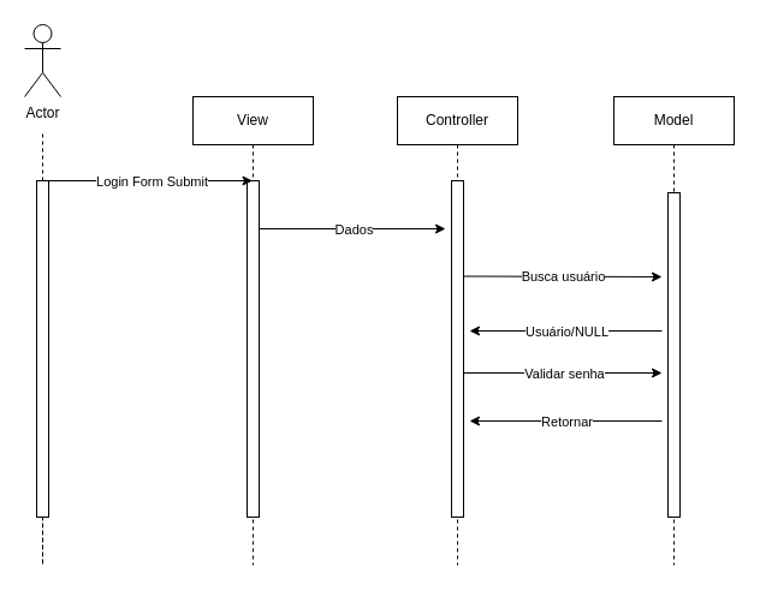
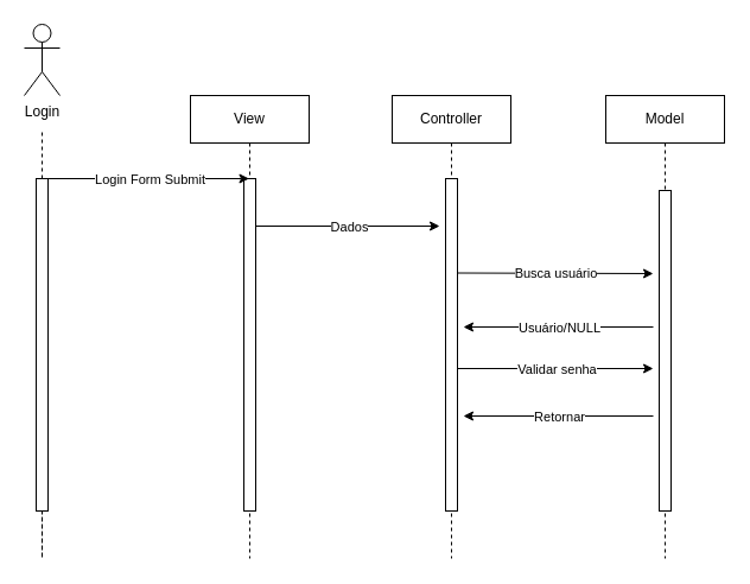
  <mxCell id="0" />
  <mxCell id="1" parent="0" />
  <mxCell id="2" value="Controller" style="shape=umlLifeline;perimeter=lifelinePerimeter;whiteSpace=wrap;html=1;container=0;dropTarget=0;collapsible=0;recursiveResize=0;outlineConnect=0;portConstraint=eastwest;newEdgeStyle={&quot;edgeStyle&quot;:&quot;elbowEdgeStyle&quot;,&quot;elbow&quot;:&quot;vertical&quot;,&quot;curved&quot;:0,&quot;rounded&quot;:0};" parent="1" vertex="1"><mxGeometry x="330" y="80" width="100" height="390" as="geometry" /></mxCell>
  <mxCell id="3" value="" style="html=1;points=[];perimeter=orthogonalPerimeter;outlineConnect=0;targetShapes=umlLifeline;portConstraint=eastwest;newEdgeStyle={&quot;edgeStyle&quot;:&quot;elbowEdgeStyle&quot;,&quot;elbow&quot;:&quot;vertical&quot;,&quot;curved&quot;:0,&quot;rounded&quot;:0};" parent="2" vertex="1"><mxGeometry x="45" y="70" width="10" height="280" as="geometry" /></mxCell>
  <mxCell id="4" value="Model" style="shape=umlLifeline;perimeter=lifelinePerimeter;whiteSpace=wrap;html=1;container=0;dropTarget=0;collapsible=0;recursiveResize=0;outlineConnect=0;portConstraint=eastwest;newEdgeStyle={&quot;edgeStyle&quot;:&quot;elbowEdgeStyle&quot;,&quot;elbow&quot;:&quot;vertical&quot;,&quot;curved&quot;:0,&quot;rounded&quot;:0};" parent="1" vertex="1"><mxGeometry x="510" y="80" width="100" height="390" as="geometry" /></mxCell>
  <mxCell id="5" value="" style="html=1;points=[];perimeter=orthogonalPerimeter;outlineConnect=0;targetShapes=umlLifeline;portConstraint=eastwest;newEdgeStyle={&quot;edgeStyle&quot;:&quot;elbowEdgeStyle&quot;,&quot;elbow&quot;:&quot;vertical&quot;,&quot;curved&quot;:0,&quot;rounded&quot;:0};" parent="4" vertex="1"><mxGeometry x="45" y="80" width="10" height="270" as="geometry" /></mxCell>
  <mxCell id="6" value="View" style="shape=umlLifeline;perimeter=lifelinePerimeter;whiteSpace=wrap;html=1;container=0;dropTarget=0;collapsible=0;recursiveResize=0;outlineConnect=0;portConstraint=eastwest;newEdgeStyle={&quot;edgeStyle&quot;:&quot;elbowEdgeStyle&quot;,&quot;elbow&quot;:&quot;vertical&quot;,&quot;curved&quot;:0,&quot;rounded&quot;:0};" parent="1" vertex="1"><mxGeometry x="160" y="80" width="100" height="390" as="geometry" /></mxCell>
  <mxCell id="7" value="" style="html=1;points=[];perimeter=orthogonalPerimeter;outlineConnect=0;targetShapes=umlLifeline;portConstraint=eastwest;newEdgeStyle={&quot;edgeStyle&quot;:&quot;elbowEdgeStyle&quot;,&quot;elbow&quot;:&quot;vertical&quot;,&quot;curved&quot;:0,&quot;rounded&quot;:0};" parent="6" vertex="1"><mxGeometry x="45" y="70" width="10" height="280" as="geometry" /></mxCell>
- <mxCell id="8" value="Actor" style="shape=umlActor;verticalLabelPosition=bottom;verticalAlign=top;html=1;outlineConnect=0;" parent="1" vertex="1"><mxGeometry x="20" y="20" width="30" height="60" as="geometry" /></mxCell>
+ <mxCell id="8" value="Login" style="shape=umlActor;verticalLabelPosition=bottom;verticalAlign=top;html=1;outlineConnect=0;" parent="1" vertex="1"><mxGeometry x="20" y="20" width="30" height="60" as="geometry" /></mxCell>
  <mxCell id="9" value="" style="endArrow=none;dashed=1;html=1;rounded=0;" parent="1" source="16" edge="1"><mxGeometry width="50" height="50" relative="1" as="geometry"><mxPoint x="250" y="250" as="sourcePoint" /><mxPoint x="35" y="110" as="targetPoint" /><Array as="points"><mxPoint x="35" y="470" /><mxPoint x="35" y="150" /></Array></mxGeometry></mxCell>
  <mxCell id="10" value="" style="endArrow=classic;html=1;rounded=0;" parent="1" edge="1"><mxGeometry relative="1" as="geometry"><mxPoint x="40" y="150" as="sourcePoint" /><mxPoint x="209.5" y="150" as="targetPoint" /></mxGeometry></mxCell>
  <mxCell id="11" value="Login Form Submit" style="edgeLabel;resizable=0;html=1;;align=center;verticalAlign=middle;" parent="10" connectable="0" vertex="1"><mxGeometry relative="1" as="geometry" /></mxCell>
  <mxCell id="12" value="" style="endArrow=classic;html=1;rounded=0;" edge="1" parent="1"><mxGeometry relative="1" as="geometry"><mxPoint x="215" y="190" as="sourcePoint" /><mxPoint x="370" y="190" as="targetPoint" /></mxGeometry></mxCell>
  <mxCell id="13" value="Dados" style="edgeLabel;resizable=0;html=1;;align=center;verticalAlign=middle;" connectable="0" vertex="1" parent="12"><mxGeometry relative="1" as="geometry" /></mxCell>
  <mxCell id="14" value="" style="endArrow=classic;html=1;rounded=0;" edge="1" parent="1"><mxGeometry relative="1" as="geometry"><mxPoint x="385" y="229.5" as="sourcePoint" /><mxPoint x="550" y="230" as="targetPoint" /></mxGeometry></mxCell>
  <mxCell id="15" value="Busca usuário" style="edgeLabel;resizable=0;html=1;;align=center;verticalAlign=middle;" connectable="0" vertex="1" parent="14"><mxGeometry relative="1" as="geometry" /></mxCell>
  <mxCell id="16" value="" style="html=1;points=[];perimeter=orthogonalPerimeter;outlineConnect=0;targetShapes=umlLifeline;portConstraint=eastwest;newEdgeStyle={&quot;edgeStyle&quot;:&quot;elbowEdgeStyle&quot;,&quot;elbow&quot;:&quot;vertical&quot;,&quot;curved&quot;:0,&quot;rounded&quot;:0};" parent="1" vertex="1"><mxGeometry x="30" y="150" width="10" height="280" as="geometry" /></mxCell>
  <mxCell id="17" value="" style="endArrow=classic;html=1;rounded=0;" edge="1" parent="1"><mxGeometry relative="1" as="geometry"><mxPoint x="550" y="275" as="sourcePoint" /><mxPoint x="390" y="275" as="targetPoint" /></mxGeometry></mxCell>
  <mxCell id="18" value="Usuário/NULL" style="edgeLabel;resizable=0;html=1;;align=center;verticalAlign=middle;" connectable="0" vertex="1" parent="17"><mxGeometry relative="1" as="geometry" /></mxCell>
  <mxCell id="19" value="" style="endArrow=classic;html=1;rounded=0;" edge="1" parent="1"><mxGeometry relative="1" as="geometry"><mxPoint x="385" y="310" as="sourcePoint" /><mxPoint x="550" y="310" as="targetPoint" /></mxGeometry></mxCell>
  <mxCell id="20" value="Validar senha" style="edgeLabel;resizable=0;html=1;;align=center;verticalAlign=middle;" connectable="0" vertex="1" parent="19"><mxGeometry relative="1" as="geometry" /></mxCell>
  <mxCell id="21" value="" style="endArrow=classic;html=1;rounded=0;" edge="1" parent="1"><mxGeometry relative="1" as="geometry"><mxPoint x="550" y="350" as="sourcePoint" /><mxPoint x="390" y="350" as="targetPoint" /></mxGeometry></mxCell>
  <mxCell id="22" value="Retornar" style="edgeLabel;resizable=0;html=1;;align=center;verticalAlign=middle;" connectable="0" vertex="1" parent="21"><mxGeometry relative="1" as="geometry" /></mxCell>
